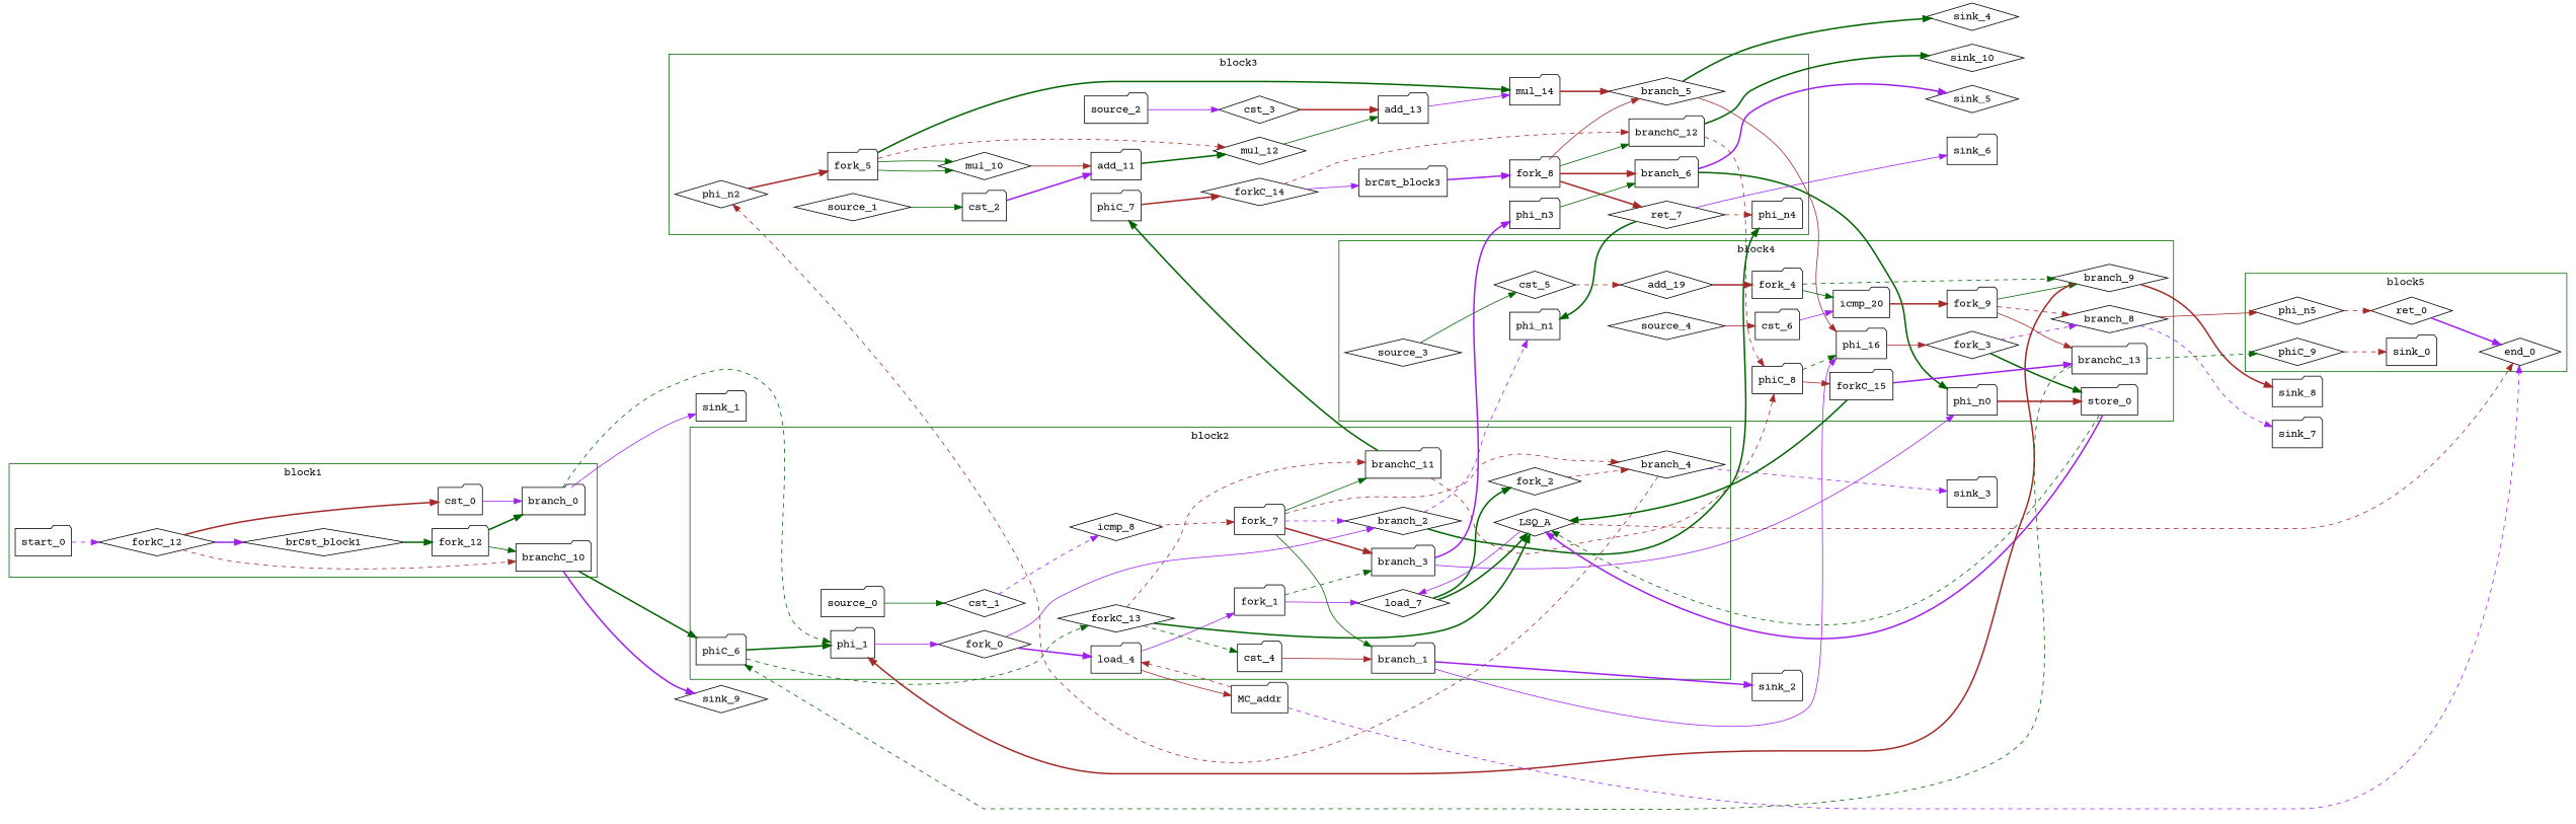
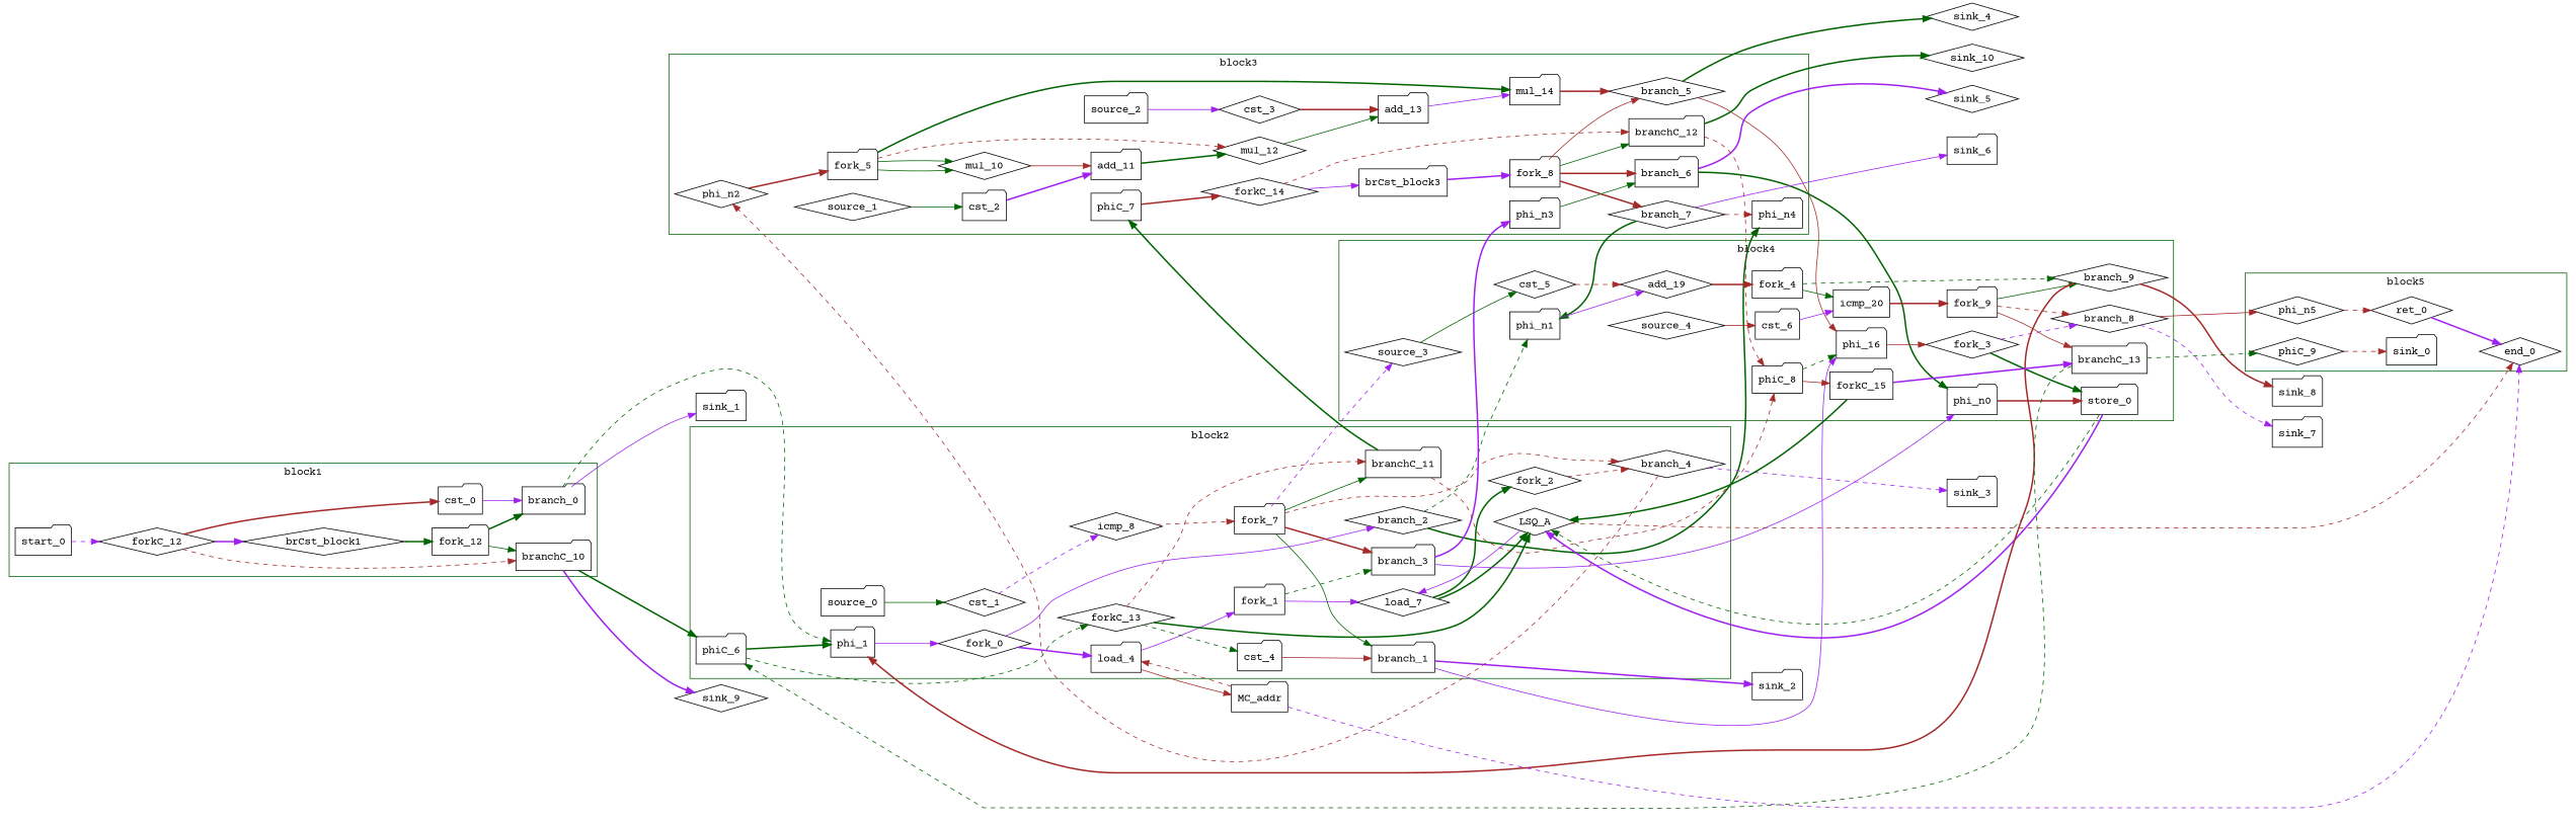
  digraph {
    fontname="Courier Prime"
    rankdir=LR
    splines=spline
    node [bbID=3 fontname="Courier Prime" in="in1:1" shape=folder type=Fork]
    edge [color=darkgreen fontname="Courier Prime" from=out1 style=bold to=in1]
    brCst_block1 [bbID=1 out="out1:1" shape=diamond type=Constant value="0x1"]
    fork_12 [bbID=1 out="out1:1 out2:1 "]
    cst_0 [bbID=1 out="out1:1" type=Constant value="0x00000000"]
    branch_0 [bbID=1 in="in1:1 in2?:1" out="out1+:1 out2-:1" type=Branch]
    start_0 [bbID=1 control=true in="in1:0" out="out1:0" type=Entry]
    n6 [bbID=1 in="in1:0" label=forkC_12 out="out1:0 out2:0 out3:0 " shape=diamond]
    branchC_10 [bbID=1 in="in1:0 in2?:1" out="out1+:0 out2-:0" type=Branch]
    phi_1 [bbID=2 delay=0.366 in="in1?:1 in2:10 in3:10 " out="out1:10" type=Mux]
    fork_0 [bbID=2 in="in1:10" out="out1:10 out2:10 " shape=diamond]
    load_4 [II=1 bbID=2 delay=0.000 in="in1:32 in2:10 " latency=2 op=mc_load_op out="out1:32 out2:10 " portId=0 type=Operator]
    fork_1 [bbID=2 in="in1:32" out="out1:32 out2:32 "]
    load_7 [II=1 bbID=2 delay=0.000 in="in1:32 in2:32 " latency=5 op=lsq_load_op out="out1:32 out2:32 " portId=0 shape=diamond type=Operator]
    fork_2 [bbID=2 in="in1:32" out="out1:32 out2:32 " shape=diamond]
    cst_1 [bbID=2 out="out1:1" shape=diamond type=Constant value="0x00000000"]
    icmp_8 [II=1 bbID=2 delay=1.530 in="in1:32 in2:32 " latency=0 op=icmp_sgt_op out="out1:1 " shape=diamond type=Operator]
    fork_7 [bbID=2 out="out1:1 out2:1 out3:1 out4:1 out5:1 "]
    cst_4 [bbID=2 out="out1:1" type=Constant value="0x00000001"]
    branch_1 [bbID=2 in="in1:1 in2?:1" out="out1+:1 out2-:1" type=Branch]
    branch_2 [bbID=2 in="in1:10 in2?:1" out="out1+:10 out2-:10" shape=diamond type=Branch]
    branch_3 [bbID=2 in="in1:32 in2?:1" out="out1+:32 out2-:32" type=Branch]
    branch_4 [bbID=2 in="in1:32 in2?:1" out="out1+:32 out2-:32" shape=diamond type=Branch]
    branchC_11 [bbID=2 in="in1:0 in2?:1" out="out1+:0 out2-:0" type=Branch]
    LSQ_A [bbID=0 bbcount=2 fifoDepth=16 in="in1:0*c0 in2:0*c1 in3:32*l0a in4:32*s0a in5:32*s0d " ldcount=1 loadOffsets="{{0;0;0;0;0;0;0;0;0;0;0;0;0;0;0;0};{0;0;0;0;0;0;0;0;0;0;0;0;0;0;0;0}}" loadPorts="{{0;0;0;0;0;0;0;0;0;0;0;0;0;0;0;0};{0;0;0;0;0;0;0;0;0;0;0;0;0;0;0;0}}" memory=A numLoads="{1; 0}" numStores="{0; 1}" out="out1:32*l0d out2:0*e " shape=diamond stcount=1 storeOffsets="{{0;0;0;0;0;0;0;0;0;0;0;0;0;0;0;0};{0;0;0;0;0;0;0;0;0;0;0;0;0;0;0;0}}" storePorts="{{0;0;0;0;0;0;0;0;0;0;0;0;0;0;0;0};{0;0;0;0;0;0;0;0;0;0;0;0;0;0;0;0}}" type=LSQ]
    phiC_6 [bbID=2 delay=0.166 in="in1:0 in2:0 " out="out1:0 out2?:1" type=CntrlMerge]
    forkC_13 [bbID=2 in="in1:0" out="out1:0 out2:0 out3:0 " shape=diamond]
    source_0 [bbID=2 out="out1:1" type=Source in=""]
    mul_10 [II=1 delay=0.000 in="in1:32 in2:32 " latency=4 op=mul_op out="out1:32 " shape=diamond type=Operator]
    add_11 [II=1 delay=1.693 in="in1:32 in2:32 " latency=0 op=add_op out="out1:32 " type=Operator]
    cst_2 [in="in1:5" out="out1:5" type=Constant value="0x00000013"]
    mul_12 [II=1 delay=0.000 in="in1:32 in2:32 " latency=4 op=mul_op out="out1:32 " shape=diamond type=Operator]
    add_13 [II=1 delay=1.693 in="in1:32 in2:32 " latency=0 op=add_op out="out1:32 " type=Operator]
    cst_3 [in="in1:2" out="out1:2" shape=diamond type=Constant value="0x00000003"]
    mul_14 [II=1 delay=0.000 in="in1:32 in2:32 " latency=4 op=mul_op out="out1:32 " type=Operator]
    branch_5 [in="in1:32 in2?:1" out="out1+:32 out2-:32" shape=diamond type=Branch]
    brCst_block3 [out="out1:1" type=Constant value="0x1"]
    fork_8 [out="out1:1 out2:1 out3:1 out4:1 "]
    phi_n2 [delay=0.000 in="in1:32 " out="out1:32" shape=diamond type=Merge]
    fork_5 [in="in1:32" out="out1:32 out2:32 out3:32 out4:32 "]
    phi_n3 [delay=0.000 in="in1:32 " out="out1:32" type=Merge]
    branch_6 [in="in1:32 in2?:1" out="out1+:32 out2-:32" type=Branch]
    phi_n4 [delay=0.000 in="in1:10 " out="out1:10" type=Merge]
-   branch_7 [in="in1:10 in2?:1" out="out1+:10 out2-:10" shape=diamond type=Branch label=ret_7]
+   branch_7 [in="in1:10 in2?:1" out="out1+:10 out2-:10" shape=diamond type=Branch]
    branchC_12 [in="in1:0 in2?:1" out="out1+:0 out2-:0" type=Branch]
    phiC_7 [delay=0.166 in="in1:0 " out="out1:0" type=Merge]
    forkC_14 [in="in1:0" out="out1:0 out2:0 " shape=diamond]
    source_1 [out="out1:5" shape=diamond type=Source in=""]
    source_2 [out="out1:2" type=Source in=""]
    phi_16 [bbID=4 delay=0.366 in="in1?:1 in2:32 in3:32 " out="out1:32" type=Mux]
    fork_3 [bbID=4 in="in1:32" out="out1:32 out2:32 " shape=diamond]
    store_0 [II=1 bbID=4 delay=0.000 in="in1:32 in2:32 " latency=0 op=lsq_store_op out="out1:32 out2:32 " portId=0 type=Operator]
    cst_5 [bbID=4 out="out1:1" shape=diamond type=Constant value="0x00000001"]
    add_19 [II=1 bbID=4 delay=1.693 in="in1:10 in2:10 " latency=0 op=add_op out="out1:10 " shape=diamond type=Operator]
    fork_4 [bbID=4 in="in1:10" out="out1:10 out2:10 "]
    cst_6 [bbID=4 in="in1:10" out="out1:10" type=Constant value="0x000003E8"]
    icmp_20 [II=1 bbID=4 delay=1.530 in="in1:10 in2:10 " latency=0 op=icmp_ult_op out="out1:1 " type=Operator]
    fork_9 [bbID=4 out="out1:1 out2:1 out3:1 "]
    phi_n0 [bbID=4 delay=0.366 in="in1:32 in2:32 " out="out1:32" type=Merge]
    phi_n1 [bbID=4 delay=0.366 in="in1:10 in2:10 " out="out1:10" type=Merge]
    branch_8 [bbID=4 in="in1:32 in2?:1" out="out1+:32 out2-:32" shape=diamond type=Branch]
    branch_9 [bbID=4 in="in1:10 in2?:1" out="out1+:10 out2-:10" shape=diamond type=Branch]
    branchC_13 [bbID=4 in="in1:0 in2?:1" out="out1+:0 out2-:0" type=Branch]
    phiC_8 [bbID=4 delay=0.166 in="in1:0 in2:0 " out="out1:0 out2?:1" type=CntrlMerge]
    forkC_15 [bbID=4 in="in1:0" out="out1:0 out2:0 "]
    source_3 [bbID=4 out="out1:1" shape=diamond type=Source in=""]
    source_4 [bbID=4 out="out1:10" shape=diamond type=Source in=""]
    ret_0 [II=1 bbID=5 delay=0.000 in="in1:32 " latency=0 op=ret_op out="out1:32 " shape=diamond type=Operator]
    end_0 [bbID=0 in="in1:0*e in2:0*e in3:32 " out="out1:32" shape=diamond type=Exit]
    phi_n5 [bbID=5 delay=0.000 in="in1:32 " out="out1:32" shape=diamond type=Merge]
    phiC_9 [bbID=5 delay=0.166 in="in1:0 " out="out1:0" shape=diamond type=Merge]
    sink_0 [bbID=0 in="in1:0" type=Sink]
    sink_1 [bbID=0 type=Sink]
    sink_9 [bbID=0 in="in1:0" shape=diamond type=Sink]
    MC_addr [bbID=0 bbcount=0 in="in1:10*l0a " ldcount=1 memory=addr out="out1:32*l0d out2:0*e " stcount=0 type=MC]
    sink_2 [bbID=0 type=Sink]
    sink_3 [bbID=0 in="in1:32" type=Sink]
    sink_4 [bbID=0 in="in1:32" shape=diamond type=Sink]
    sink_5 [bbID=0 in="in1:32" shape=diamond type=Sink]
    sink_6 [bbID=0 in="in1:10" type=Sink]
    sink_10 [bbID=0 in="in1:0" shape=diamond type=Sink]
    sink_7 [bbID=0 in="in1:32" type=Sink]
    sink_8 [bbID=0 in="in1:10" type=Sink]
    subgraph cluster_1 {
      color=darkgreen
      label=block1
      brCst_block1
      fork_12
      cst_0
      branch_0
      start_0
      n6
      branchC_10
    }
    subgraph cluster_2 {
      color=darkgreen
      label=block2
      phi_1
      fork_0
      load_4
      fork_1
      load_7
      fork_2
      cst_1
      icmp_8
      fork_7
      cst_4
      branch_1
      branch_2
      branch_3
      branch_4
      branchC_11
      LSQ_A
      phiC_6
      forkC_13
      source_0
    }
    subgraph cluster_3 {
      color=darkgreen
      label=block3
      mul_10
      add_11
      cst_2
      mul_12
      add_13
      cst_3
      mul_14
      branch_5
      brCst_block3
      fork_8
      phi_n2
      fork_5
      phi_n3
      branch_6
      phi_n4
      branch_7
      branchC_12
      phiC_7
      forkC_14
      source_1
      source_2
    }
    subgraph cluster_4 {
      color=darkgreen
      label=block4
      phi_16
      fork_3
      store_0
      cst_5
      add_19
      fork_4
      cst_6
      icmp_20
      fork_9
      phi_n0
      phi_n1
      branch_8
      branch_9
      branchC_13
      phiC_8
      forkC_15
      source_3
      source_4
    }
    subgraph cluster_5 {
      color=darkgreen
      label=block5
      ret_0
      end_0
      phi_n5
      phiC_9
      sink_0
    }
    brCst_block1 -> fork_12
    fork_12 -> branch_0 [to=in2]
    fork_12 -> branchC_10 [from=out2 style=solid to=in2]
    cst_0 -> branch_0 [color=purple style=solid]
    branch_0 -> phi_1 [minlen=3 style=dashed to=in2]
    branch_0 -> sink_1 [color=purple from=out2 minlen=3 style=solid]
    start_0 -> n6 [color=purple style=dashed]
    n6 -> brCst_block1 [color=purple from=out3]
    n6 -> cst_0 [color=brown]
    n6 -> branchC_10 [color=brown from=out2 style=dashed]
    branchC_10 -> phiC_6 [minlen=3]
    branchC_10 -> sink_9 [color=purple from=out2 minlen=3]
    phi_1 -> fork_0 [color=purple style=solid]
    fork_0 -> load_4 [color=purple to=in2]
    fork_0 -> branch_2 [color=purple from=out2 style=solid]
    load_4 -> fork_1 [color=purple style=solid]
    load_4 -> MC_addr [color=brown from=out2 mem_address=true style=solid]
    fork_1 -> load_7 [color=purple style=solid to=in2]
    fork_1 -> branch_3 [from=out2 style=dashed]
    load_7 -> fork_2
    load_7 -> LSQ_A [from=out2 mem_address=true to=in3]
    fork_2 -> branch_4 [color=brown from=out2 style=dashed]
    cst_1 -> icmp_8 [color=purple style=dashed to=in2]
    icmp_8 -> fork_7 [color=brown style=dashed]
    fork_7 -> branch_1 [from=out4 style=solid to=in2]
-   fork_7 -> branch_2 [color=purple from=out3 style=dashed to=in2]
+   fork_7 -> source_3 [color=purple from=out3 style=dashed to=in2]
    fork_7 -> branch_3 [color=brown from=out2 to=in2]
    fork_7 -> branch_4 [color=brown style=dashed to=in2]
    fork_7 -> branchC_11 [from=out5 style=solid to=in2]
    cst_4 -> branch_1 [color=brown style=solid]
    branch_1 -> phi_16 [color=purple minlen=3 style=solid to=in2]
    branch_1 -> sink_2 [color=purple from=out2 minlen=3]
    branch_2 -> phi_n4 [from=out2 minlen=3]
-   branch_2 -> phi_n1 [color=purple minlen=3 style=dashed]
+   branch_2 -> phi_n1 [minlen=3 style=dashed]
    branch_3 -> phi_n3 [color=purple from=out2 minlen=3]
    branch_3 -> phi_n0 [color=purple minlen=3 style=solid]
    branch_4 -> phi_n2 [color=brown from=out2 minlen=3 style=dashed]
    branch_4 -> sink_3 [color=purple minlen=3 style=dashed]
    branchC_11 -> phiC_7 [from=out2 minlen=3]
    branchC_11 -> phiC_8 [color=brown minlen=3 style=dashed]
    LSQ_A -> load_7 [color=purple mem_address=false style=solid]
    LSQ_A -> end_0 [color=brown from=out2 style=dashed]
    phiC_6 -> phi_1 [from=out2]
    phiC_6 -> forkC_13 [style=dashed]
    forkC_13 -> cst_4 [style=dashed]
    forkC_13 -> branchC_11 [color=brown from=out3 style=dashed]
    forkC_13 -> LSQ_A [from=out2]
    source_0 -> cst_1 [style=solid]
    mul_10 -> add_11 [color=brown style=solid]
    add_11 -> mul_12
    cst_2 -> add_11 [color=purple to=in2]
    mul_12 -> add_13 [style=solid]
    add_13 -> mul_14 [color=purple style=solid]
    cst_3 -> add_13 [color=brown to=in2]
    mul_14 -> branch_5 [color=brown]
    branch_5 -> phi_16 [color=brown minlen=3 style=solid to=in3]
    branch_5 -> sink_4 [from=out2 minlen=3]
    brCst_block3 -> fork_8 [color=purple]
    fork_8 -> branch_5 [color=brown from=out3 style=solid to=in2]
    fork_8 -> branch_6 [color=brown from=out2 to=in2]
    fork_8 -> branch_7 [color=brown to=in2]
    fork_8 -> branchC_12 [from=out4 style=solid to=in2]
    phi_n2 -> fork_5 [color=brown]
    fork_5 -> mul_10 [style=solid]
    fork_5 -> mul_10 [from=out2 style=solid to=in2]
    fork_5 -> mul_12 [color=brown from=out3 style=dashed to=in2]
    fork_5 -> mul_14 [from=out4 to=in2]
    phi_n3 -> branch_6 [style=solid]
    branch_6 -> phi_n0 [minlen=3 to=in2]
    branch_6 -> sink_5 [color=purple from=out2 minlen=3]
    branch_7 -> phi_n4 [color=brown style=dashed]
    branch_7 -> phi_n1 [minlen=3 to=in2]
    branch_7 -> sink_6 [color=purple from=out2 minlen=3 style=solid]
    branchC_12 -> phiC_8 [color=brown minlen=3 style=dashed to=in2]
    branchC_12 -> sink_10 [from=out2 minlen=3]
    phiC_7 -> forkC_14 [color=brown]
    forkC_14 -> brCst_block3 [color=purple from=out2 style=solid]
    forkC_14 -> branchC_12 [color=brown style=dashed]
    source_1 -> cst_2 [style=solid]
    source_2 -> cst_3 [color=purple style=solid]
    phi_16 -> fork_3 [color=brown style=solid]
    fork_3 -> store_0
    fork_3 -> branch_8 [color=purple from=out2 style=dashed]
    store_0 -> LSQ_A [color=purple from=out2 mem_address=true to=in4]
    store_0 -> LSQ_A [mem_address=false style=dashed to=in5]
    cst_5 -> add_19 [color=brown style=dashed to=in2]
    add_19 -> fork_4 [color=brown]
    fork_4 -> icmp_20 [style=solid]
    fork_4 -> branch_9 [from=out2 style=dashed]
    cst_6 -> icmp_20 [color=purple style=solid to=in2]
    icmp_20 -> fork_9 [color=brown]
    fork_9 -> branch_8 [color=brown from=out2 style=dashed to=in2]
    fork_9 -> branch_9 [style=solid to=in2]
    fork_9 -> branchC_13 [color=brown from=out3 style=solid to=in2]
    phi_n0 -> store_0 [color=brown to=in2]
+   phi_n1 -> add_19 [color=purple style=solid]
    branch_8 -> phi_n5 [color=brown from=out2 minlen=3 style=solid]
    branch_8 -> sink_7 [color=purple minlen=3 style=dashed]
    branch_9 -> phi_1 [color=brown minlen=3 to=in3]
    branch_9 -> sink_8 [color=brown from=out2 minlen=3]
    branchC_13 -> phiC_6 [minlen=3 style=dashed to=in2]
    branchC_13 -> phiC_9 [from=out2 minlen=3 style=dashed]
    phiC_8 -> phi_16 [from=out2 style=dashed]
    phiC_8 -> forkC_15 [color=brown style=solid]
    forkC_15 -> LSQ_A [to=in2]
    forkC_15 -> branchC_13 [color=purple from=out2]
    source_3 -> cst_5 [style=solid]
    source_4 -> cst_6 [color=brown style=solid]
    ret_0 -> end_0 [color=purple to=in3]
    phi_n5 -> ret_0 [color=brown style=dashed]
    phiC_9 -> sink_0 [color=brown style=dashed]
    MC_addr -> load_4 [color=brown mem_address=false style=dashed]
    MC_addr -> end_0 [color=purple from=out2 style=dashed to=in2]
  }
